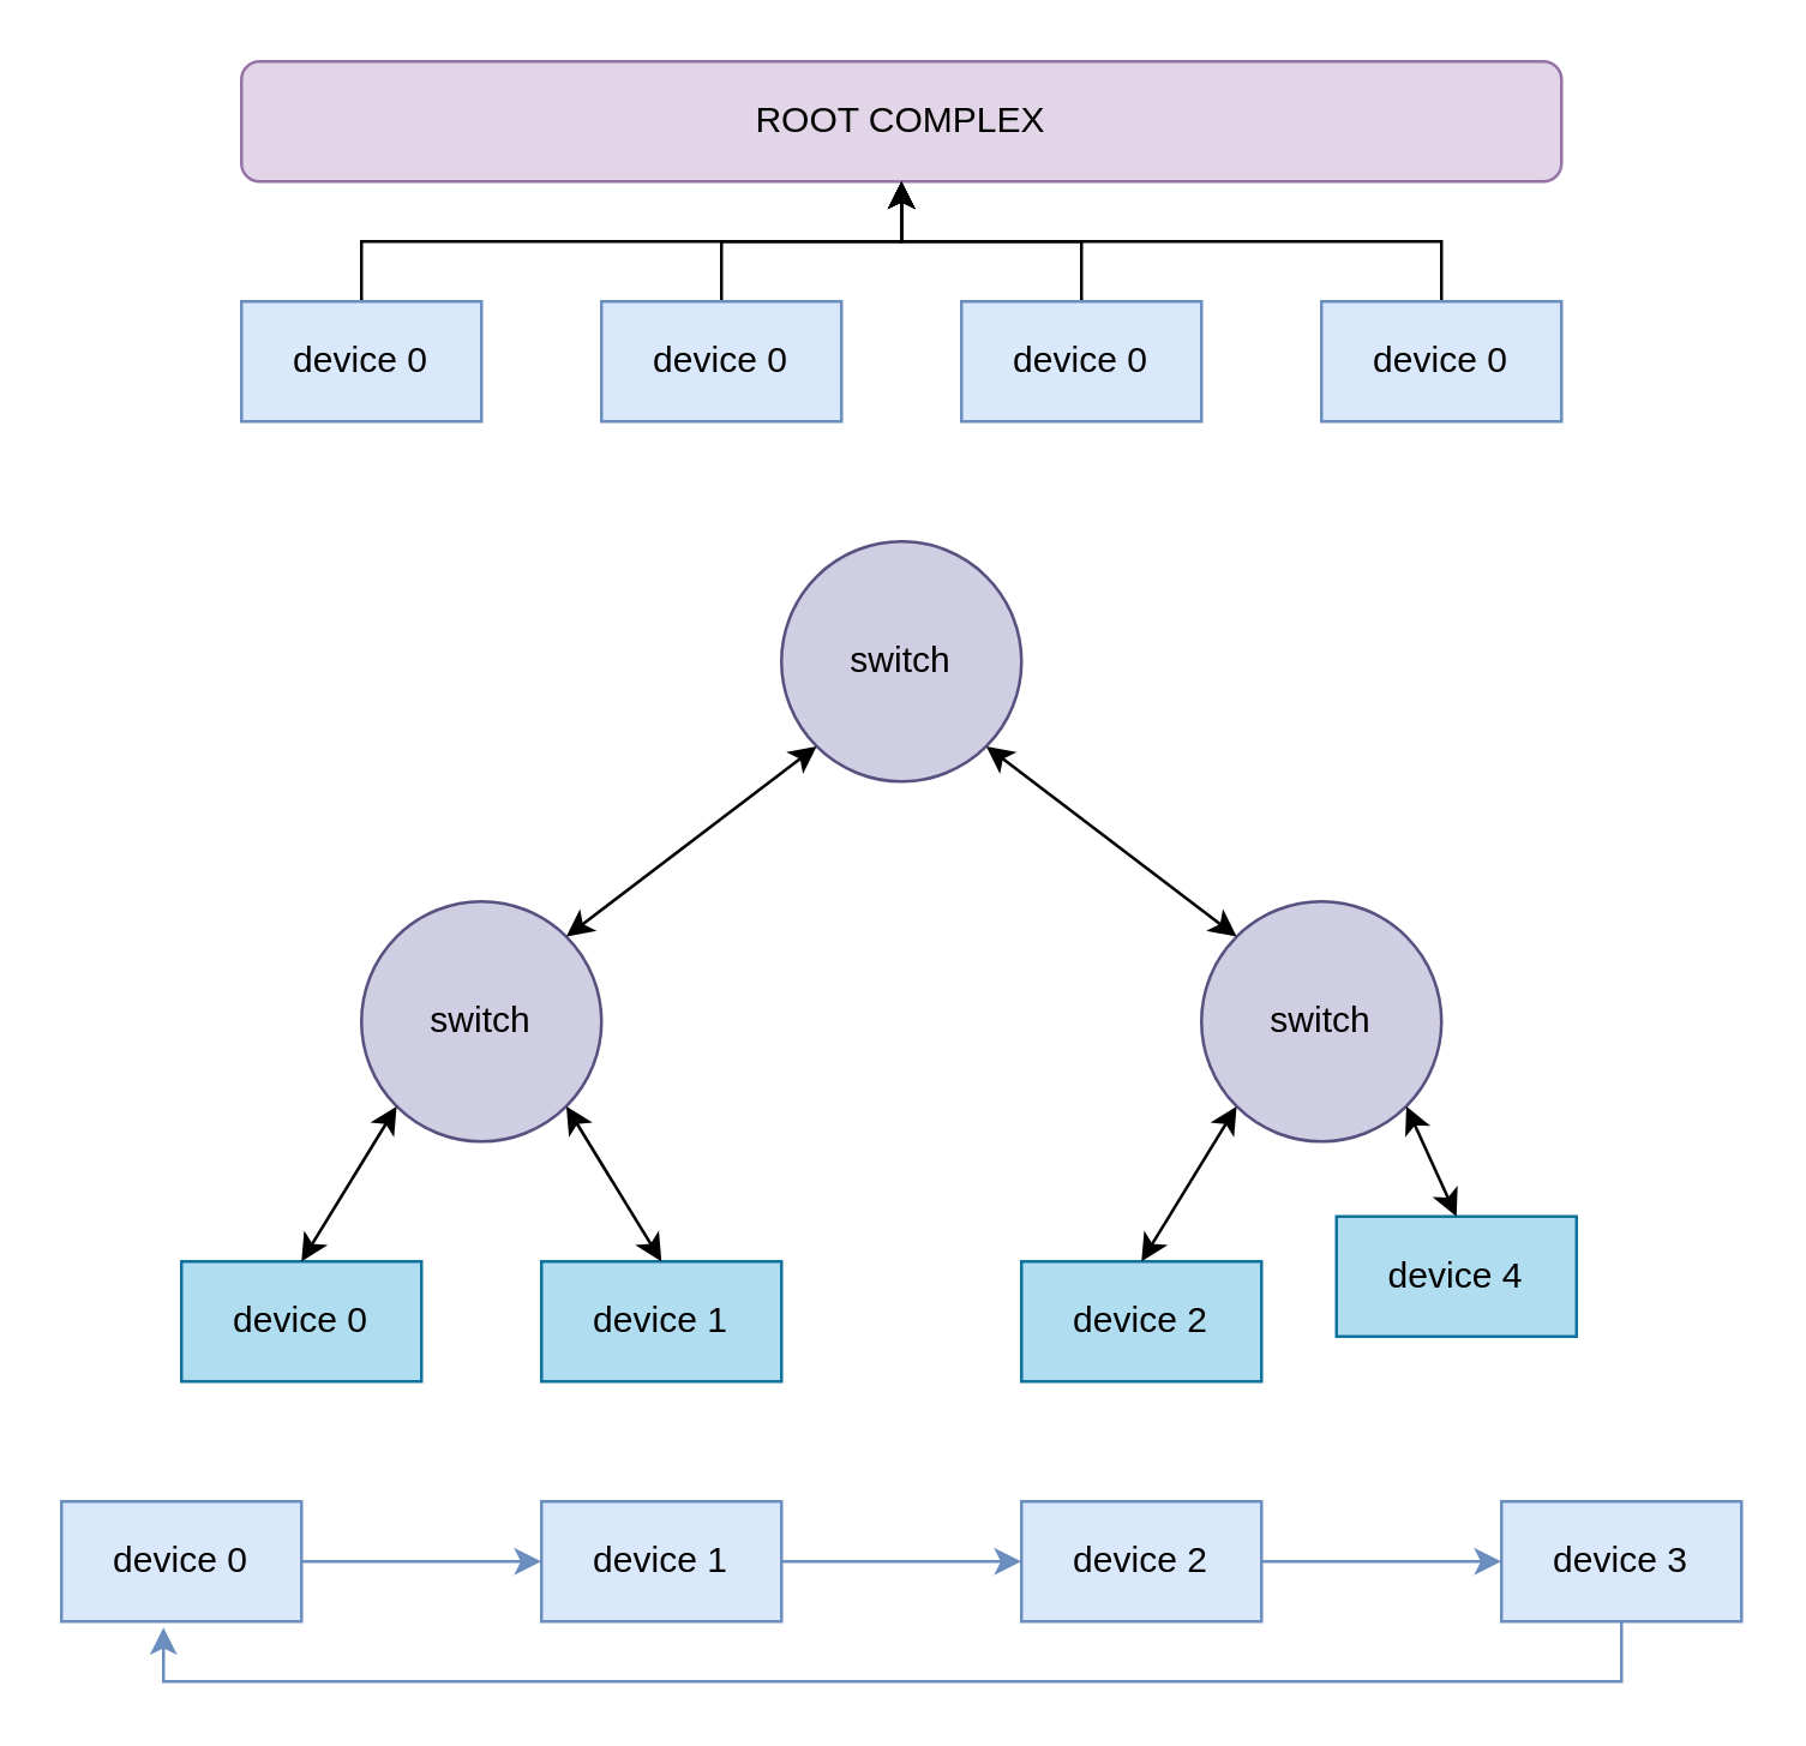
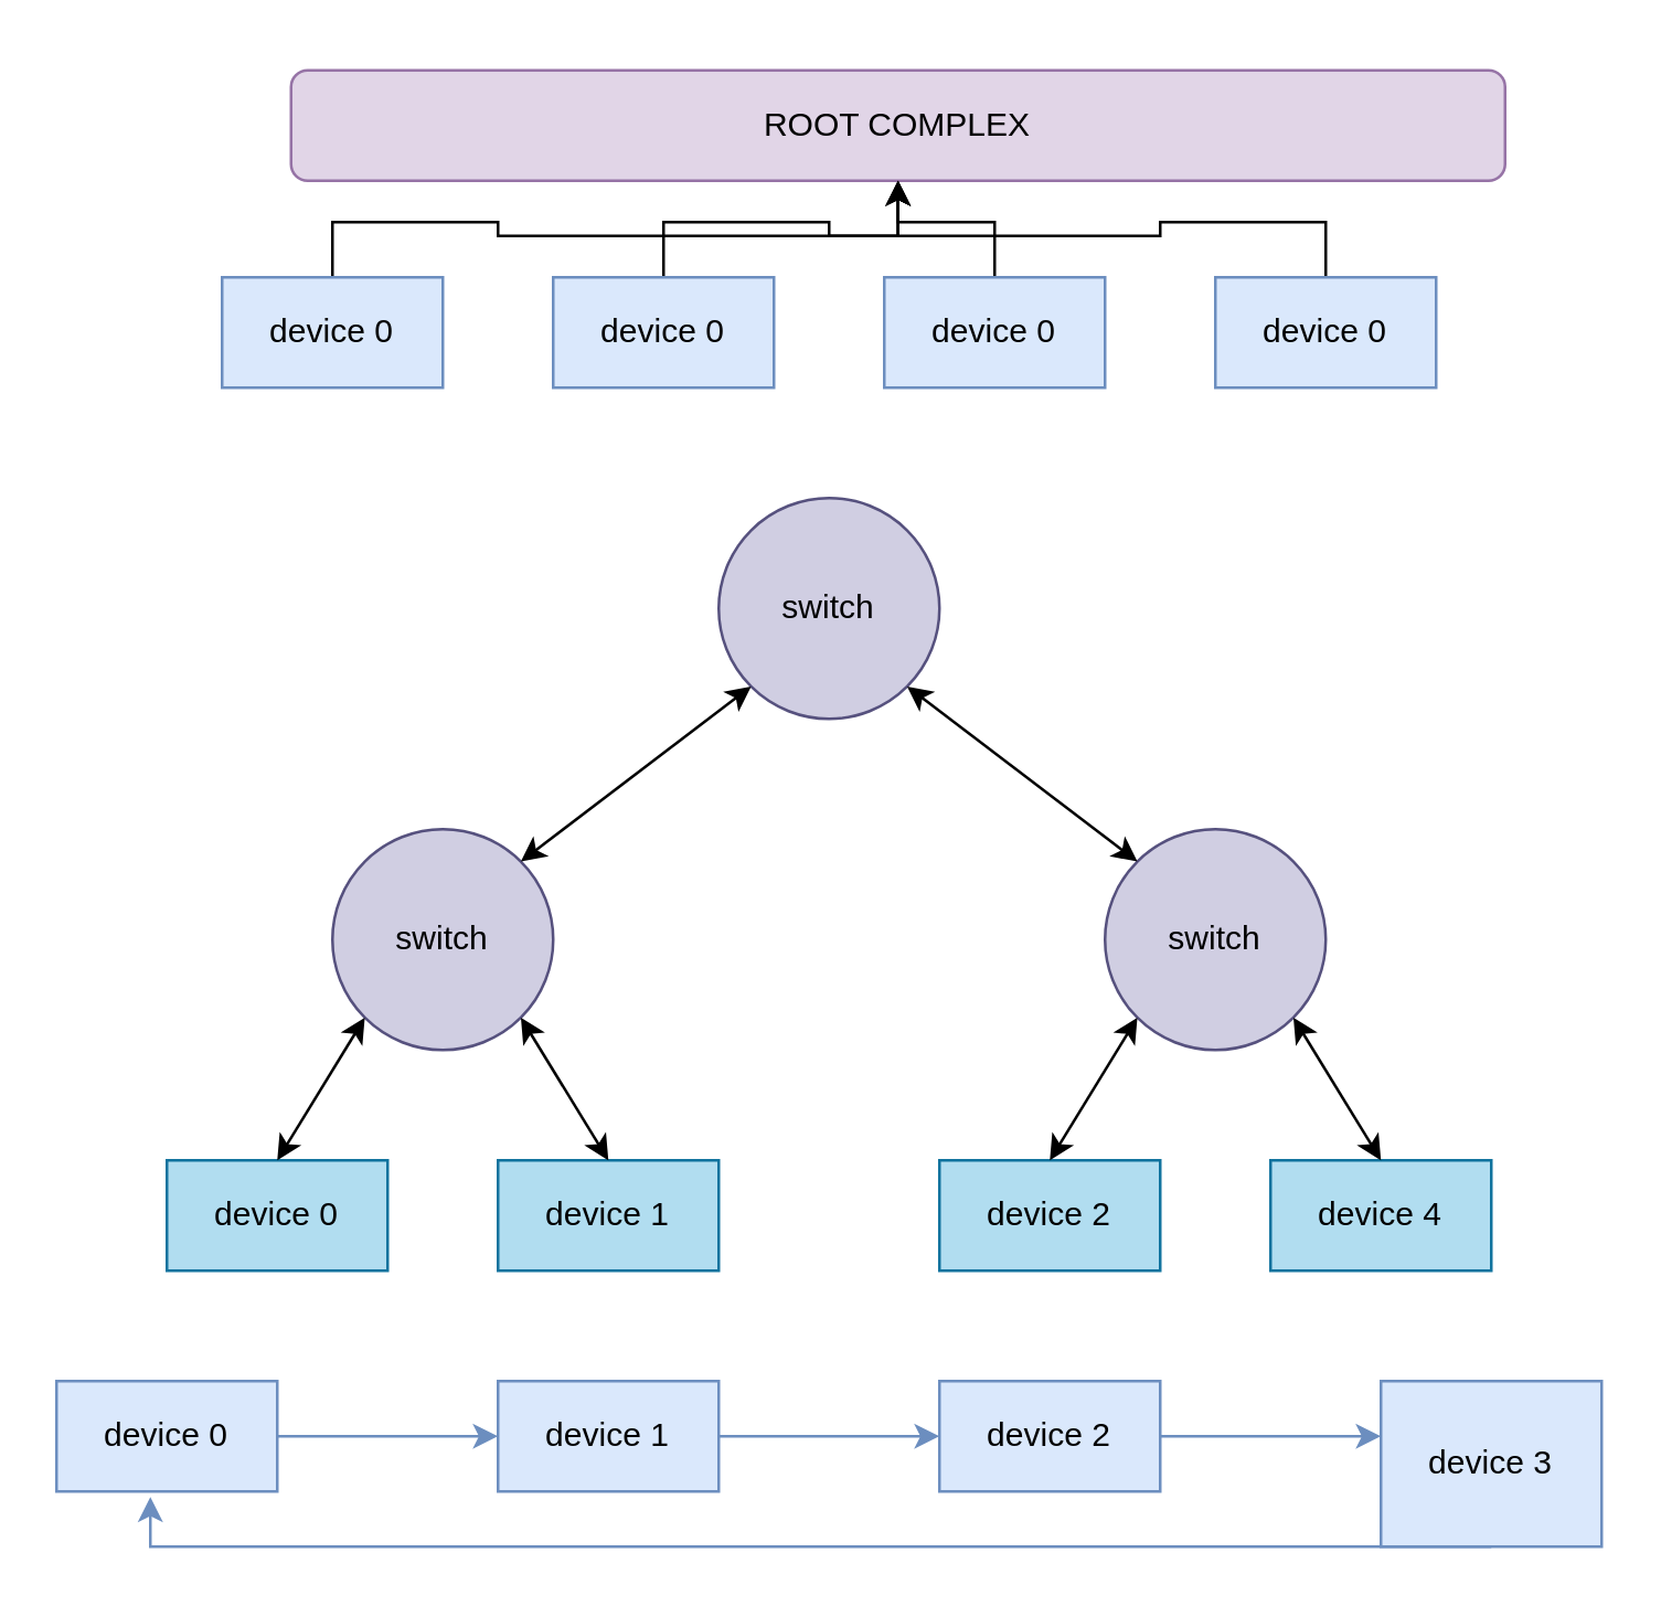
  <mxCell id="0" />
  <mxCell id="1" parent="0" />
  <mxCell id="2" value="switch" style="ellipse;whiteSpace=wrap;html=1;aspect=fixed;fillColor=#d0cee2;strokeColor=#56517e;" vertex="1" parent="1"><mxGeometry x="120" y="300" width="80" height="80" as="geometry" /></mxCell>
  <mxCell id="3" value="device 0" style="rounded=0;whiteSpace=wrap;html=1;fillColor=#b1ddf0;strokeColor=#10739e;" vertex="1" parent="1"><mxGeometry x="60" y="420" width="80" height="40" as="geometry" /></mxCell>
  <mxCell id="4" value="device 1" style="rounded=0;whiteSpace=wrap;html=1;fillColor=#b1ddf0;strokeColor=#10739e;" vertex="1" parent="1"><mxGeometry x="180" y="420" width="80" height="40" as="geometry" /></mxCell>
  <mxCell id="5" value="switch" style="ellipse;whiteSpace=wrap;html=1;aspect=fixed;fillColor=#d0cee2;strokeColor=#56517e;" vertex="1" parent="1"><mxGeometry x="260" y="180" width="80" height="80" as="geometry" /></mxCell>
  <mxCell id="6" value="switch" style="ellipse;whiteSpace=wrap;html=1;aspect=fixed;fillColor=#d0cee2;strokeColor=#56517e;" vertex="1" parent="1"><mxGeometry x="400" y="300" width="80" height="80" as="geometry" /></mxCell>
  <mxCell id="7" value="device 2" style="rounded=0;whiteSpace=wrap;html=1;fillColor=#b1ddf0;strokeColor=#10739e;" vertex="1" parent="1"><mxGeometry x="340" y="420" width="80" height="40" as="geometry" /></mxCell>
- <mxCell id="8" value="device 4" style="rounded=0;whiteSpace=wrap;html=1;fillColor=#b1ddf0;strokeColor=#10739e;" vertex="1" parent="1"><mxGeometry x="445" y="405" width="80" height="40" as="geometry" /></mxCell>
+ <mxCell id="8" value="device 4" style="rounded=0;whiteSpace=wrap;html=1;fillColor=#b1ddf0;strokeColor=#10739e;" vertex="1" parent="1"><mxGeometry x="460" y="420" width="80" height="40" as="geometry" /></mxCell>
  <mxCell id="9" value="" style="endArrow=classic;startArrow=classic;html=1;rounded=0;entryX=0;entryY=1;entryDx=0;entryDy=0;exitX=0.5;exitY=0;exitDx=0;exitDy=0;" edge="1" parent="1" source="3" target="2"><mxGeometry width="50" height="50" relative="1" as="geometry"><mxPoint x="300" y="510" as="sourcePoint" /><mxPoint x="350" y="460" as="targetPoint" /></mxGeometry></mxCell>
  <mxCell id="10" value="" style="endArrow=classic;startArrow=classic;html=1;rounded=0;entryX=1;entryY=1;entryDx=0;entryDy=0;exitX=0.5;exitY=0;exitDx=0;exitDy=0;" edge="1" parent="1" source="4" target="2"><mxGeometry width="50" height="50" relative="1" as="geometry"><mxPoint x="110" y="430" as="sourcePoint" /><mxPoint x="170" y="390" as="targetPoint" /></mxGeometry></mxCell>
  <mxCell id="11" value="" style="endArrow=classic;startArrow=classic;html=1;rounded=0;entryX=0;entryY=1;entryDx=0;entryDy=0;exitX=1;exitY=0;exitDx=0;exitDy=0;" edge="1" parent="1" source="2" target="5"><mxGeometry width="50" height="50" relative="1" as="geometry"><mxPoint x="230" y="430" as="sourcePoint" /><mxPoint x="170" y="390" as="targetPoint" /></mxGeometry></mxCell>
  <mxCell id="12" value="" style="endArrow=classic;startArrow=classic;html=1;rounded=0;entryX=1;entryY=1;entryDx=0;entryDy=0;exitX=0;exitY=0;exitDx=0;exitDy=0;" edge="1" parent="1" source="6" target="5"><mxGeometry width="50" height="50" relative="1" as="geometry"><mxPoint x="198" y="322" as="sourcePoint" /><mxPoint x="282" y="258" as="targetPoint" /></mxGeometry></mxCell>
  <mxCell id="13" value="" style="endArrow=classic;startArrow=classic;html=1;rounded=0;entryX=0;entryY=1;entryDx=0;entryDy=0;exitX=0.5;exitY=0;exitDx=0;exitDy=0;" edge="1" parent="1" source="7" target="6"><mxGeometry width="50" height="50" relative="1" as="geometry"><mxPoint x="110" y="430" as="sourcePoint" /><mxPoint x="170" y="390" as="targetPoint" /></mxGeometry></mxCell>
  <mxCell id="14" value="" style="endArrow=classic;startArrow=classic;html=1;rounded=0;entryX=1;entryY=1;entryDx=0;entryDy=0;exitX=0.5;exitY=0;exitDx=0;exitDy=0;" edge="1" parent="1" source="8" target="6"><mxGeometry width="50" height="50" relative="1" as="geometry"><mxPoint x="390" y="430" as="sourcePoint" /><mxPoint x="422" y="378" as="targetPoint" /></mxGeometry></mxCell>
  <mxCell id="15" value="" style="edgeStyle=orthogonalEdgeStyle;rounded=0;orthogonalLoop=1;jettySize=auto;html=1;fillColor=#dae8fc;strokeColor=#6c8ebf;" edge="1" parent="1" source="16" target="18"><mxGeometry relative="1" as="geometry" /></mxCell>
  <mxCell id="16" value="device 0" style="rounded=0;whiteSpace=wrap;html=1;fillColor=#dae8fc;strokeColor=#6c8ebf;" vertex="1" parent="1"><mxGeometry x="20" y="500" width="80" height="40" as="geometry" /></mxCell>
  <mxCell id="17" value="" style="edgeStyle=orthogonalEdgeStyle;rounded=0;orthogonalLoop=1;jettySize=auto;html=1;fillColor=#dae8fc;strokeColor=#6c8ebf;" edge="1" parent="1" source="18" target="20"><mxGeometry relative="1" as="geometry" /></mxCell>
  <mxCell id="18" value="device 1" style="rounded=0;whiteSpace=wrap;html=1;fillColor=#dae8fc;strokeColor=#6c8ebf;" vertex="1" parent="1"><mxGeometry x="180" y="500" width="80" height="40" as="geometry" /></mxCell>
  <mxCell id="19" value="" style="edgeStyle=orthogonalEdgeStyle;rounded=0;orthogonalLoop=1;jettySize=auto;html=1;fillColor=#dae8fc;strokeColor=#6c8ebf;" edge="1" parent="1" source="20" target="21"><mxGeometry relative="1" as="geometry"><Array as="points"><mxPoint x="450" y="520" /><mxPoint x="450" y="520" /></Array></mxGeometry></mxCell>
  <mxCell id="20" value="device 2" style="rounded=0;whiteSpace=wrap;html=1;fillColor=#dae8fc;strokeColor=#6c8ebf;" vertex="1" parent="1"><mxGeometry x="340" y="500" width="80" height="40" as="geometry" /></mxCell>
- <mxCell id="21" value="device 3" style="rounded=0;whiteSpace=wrap;html=1;fillColor=#dae8fc;strokeColor=#6c8ebf;" vertex="1" parent="1"><mxGeometry x="500" y="500" width="80" height="40" as="geometry" /></mxCell>
+ <mxCell id="21" value="device 3" style="rounded=0;whiteSpace=wrap;html=1;fillColor=#dae8fc;strokeColor=#6c8ebf;" vertex="1" parent="1"><mxGeometry x="500" y="500" width="80" height="60" as="geometry" /></mxCell>
  <mxCell id="22" value="" style="edgeStyle=orthogonalEdgeStyle;rounded=0;orthogonalLoop=1;jettySize=auto;html=1;exitX=0.5;exitY=1;exitDx=0;exitDy=0;entryX=0.425;entryY=1.05;entryDx=0;entryDy=0;entryPerimeter=0;fillColor=#dae8fc;strokeColor=#6c8ebf;" edge="1" parent="1" source="21" target="16"><mxGeometry relative="1" as="geometry"><mxPoint x="430" y="530" as="sourcePoint" /><mxPoint x="510" y="530" as="targetPoint" /><Array as="points"><mxPoint x="540" y="560" /><mxPoint x="54" y="560" /></Array></mxGeometry></mxCell>
- <mxCell id="23" value="ROOT COMPLEX" style="rounded=1;whiteSpace=wrap;html=1;fillColor=#e1d5e7;strokeColor=#9673a6;" vertex="1" parent="1"><mxGeometry x="80" y="20" width="440" height="40" as="geometry" /></mxCell>
+ <mxCell id="23" value="ROOT COMPLEX" style="rounded=1;whiteSpace=wrap;html=1;fillColor=#e1d5e7;strokeColor=#9673a6;" vertex="1" parent="1"><mxGeometry x="105" y="25" width="440" height="40" as="geometry" /></mxCell>
  <mxCell id="24" value="" style="edgeStyle=orthogonalEdgeStyle;rounded=0;orthogonalLoop=1;jettySize=auto;html=1;" edge="1" parent="1" source="25" target="23"><mxGeometry relative="1" as="geometry" /></mxCell>
  <mxCell id="25" value="device 0" style="rounded=0;whiteSpace=wrap;html=1;fillColor=#dae8fc;strokeColor=#6c8ebf;" vertex="1" parent="1"><mxGeometry x="80" y="100" width="80" height="40" as="geometry" /></mxCell>
  <mxCell id="26" value="" style="edgeStyle=orthogonalEdgeStyle;rounded=0;orthogonalLoop=1;jettySize=auto;html=1;" edge="1" parent="1" source="27" target="23"><mxGeometry relative="1" as="geometry" /></mxCell>
  <mxCell id="27" value="device 0" style="rounded=0;whiteSpace=wrap;html=1;fillColor=#dae8fc;strokeColor=#6c8ebf;" vertex="1" parent="1"><mxGeometry x="200" y="100" width="80" height="40" as="geometry" /></mxCell>
  <mxCell id="28" value="" style="edgeStyle=orthogonalEdgeStyle;rounded=0;orthogonalLoop=1;jettySize=auto;html=1;" edge="1" parent="1" source="29" target="23"><mxGeometry relative="1" as="geometry" /></mxCell>
  <mxCell id="29" value="device 0" style="rounded=0;whiteSpace=wrap;html=1;fillColor=#dae8fc;strokeColor=#6c8ebf;" vertex="1" parent="1"><mxGeometry x="320" y="100" width="80" height="40" as="geometry" /></mxCell>
  <mxCell id="30" value="" style="edgeStyle=orthogonalEdgeStyle;rounded=0;orthogonalLoop=1;jettySize=auto;html=1;" edge="1" parent="1" source="31" target="23"><mxGeometry relative="1" as="geometry" /></mxCell>
  <mxCell id="31" value="device 0" style="rounded=0;whiteSpace=wrap;html=1;fillColor=#dae8fc;strokeColor=#6c8ebf;" vertex="1" parent="1"><mxGeometry x="440" y="100" width="80" height="40" as="geometry" /></mxCell>
